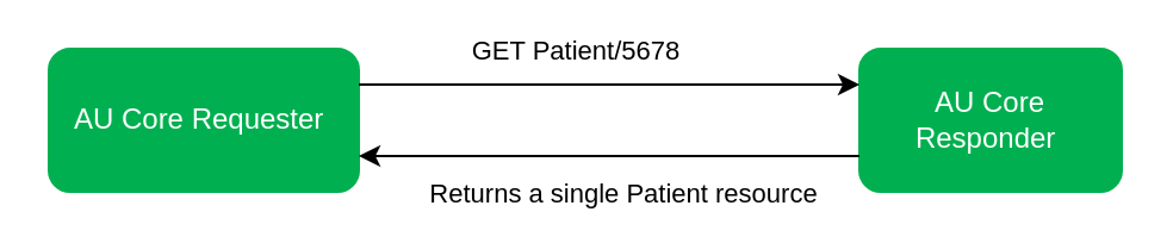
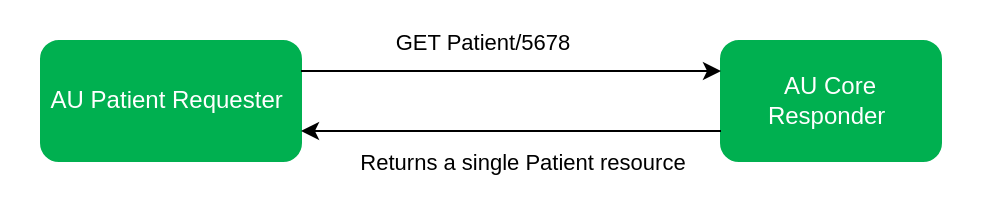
  <mxCell id="0" />
  <mxCell id="1" parent="0" />
- <mxCell id="2" value="&lt;div&gt;AU Core Requester&amp;nbsp;&lt;/div&gt;" style="rounded=1;whiteSpace=wrap;html=1;fillColor=#00b050;strokeColor=#00b050;labelBackgroundColor=none;fontColor=#ffffff;" parent="1" vertex="1"><mxGeometry x="20" y="20" width="130" height="60" as="geometry" /></mxCell>
+ <mxCell id="2" value="&lt;div&gt;AU Patient Requester&amp;nbsp;&lt;/div&gt;" style="rounded=1;whiteSpace=wrap;html=1;fillColor=#00b050;strokeColor=#00b050;labelBackgroundColor=none;fontColor=#ffffff;" parent="1" vertex="1"><mxGeometry x="20" y="20" width="130" height="60" as="geometry" /></mxCell>
  <mxCell id="3" value="&lt;div&gt;&lt;font color=&quot;#ffffff&quot;&gt;AU Core Responder&amp;nbsp;&lt;/font&gt;&lt;/div&gt;" style="rounded=1;whiteSpace=wrap;html=1;fillColor=#00b050;strokeColor=#00b050;fontColor=#ffffff;" parent="1" vertex="1"><mxGeometry x="360" y="20" width="110" height="60" as="geometry" /></mxCell>
  <mxCell id="4" value="" style="endArrow=classic;html=1;rounded=0;exitX=1;exitY=0.25;exitDx=0;exitDy=0;entryX=0;entryY=0.25;entryDx=0;entryDy=0;" parent="1" source="2" target="3" edge="1"><mxGeometry width="50" height="50" relative="1" as="geometry"><mxPoint x="340" y="150" as="sourcePoint" /><mxPoint x="390" y="100" as="targetPoint" /></mxGeometry></mxCell>
  <mxCell id="5" value="&lt;div&gt;GET Patient/5678&lt;/div&gt;" style="edgeLabel;html=1;align=center;verticalAlign=middle;resizable=0;points=[];fillOpacity=100;labelBackgroundColor=none;" parent="4" vertex="1" connectable="0"><mxGeometry x="-0.067" relative="1" as="geometry"><mxPoint x="-8" y="-15" as="offset" /></mxGeometry></mxCell>
  <mxCell id="6" value="" style="endArrow=classic;html=1;rounded=0;exitX=0;exitY=0.75;exitDx=0;exitDy=0;entryX=1;entryY=0.75;entryDx=0;entryDy=0;" parent="1" source="3" target="2" edge="1"><mxGeometry width="50" height="50" relative="1" as="geometry"><mxPoint x="200" y="160" as="sourcePoint" /><mxPoint x="250" y="110" as="targetPoint" /></mxGeometry></mxCell>
  <mxCell id="7" value="&lt;div&gt;Returns a single Patient resource&lt;br&gt;&lt;/div&gt;" style="edgeLabel;html=1;align=center;verticalAlign=middle;resizable=0;points=[];fillOpacity=100;labelBackgroundColor=none;" parent="6" vertex="1" connectable="0"><mxGeometry x="0.111" y="-1" relative="1" as="geometry"><mxPoint x="17" y="16" as="offset" /></mxGeometry></mxCell>
